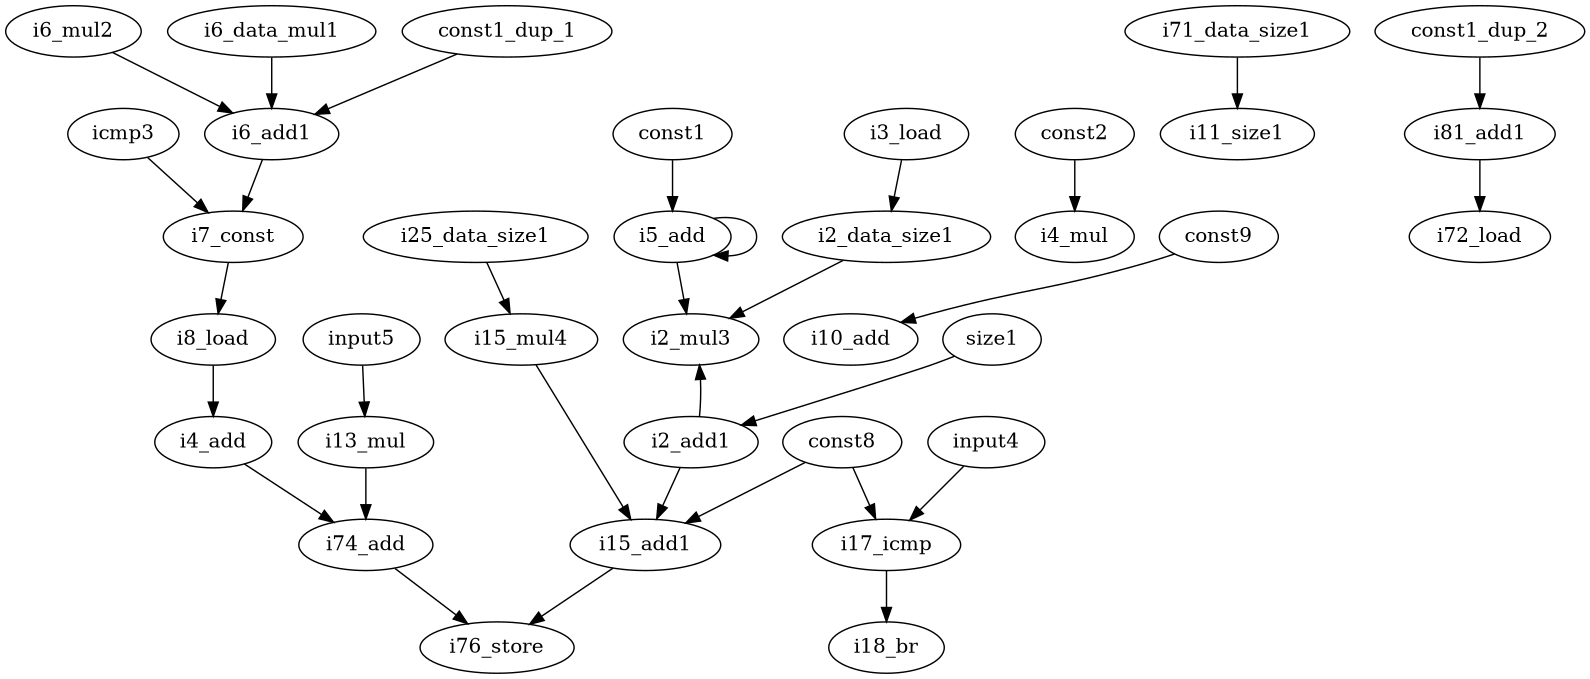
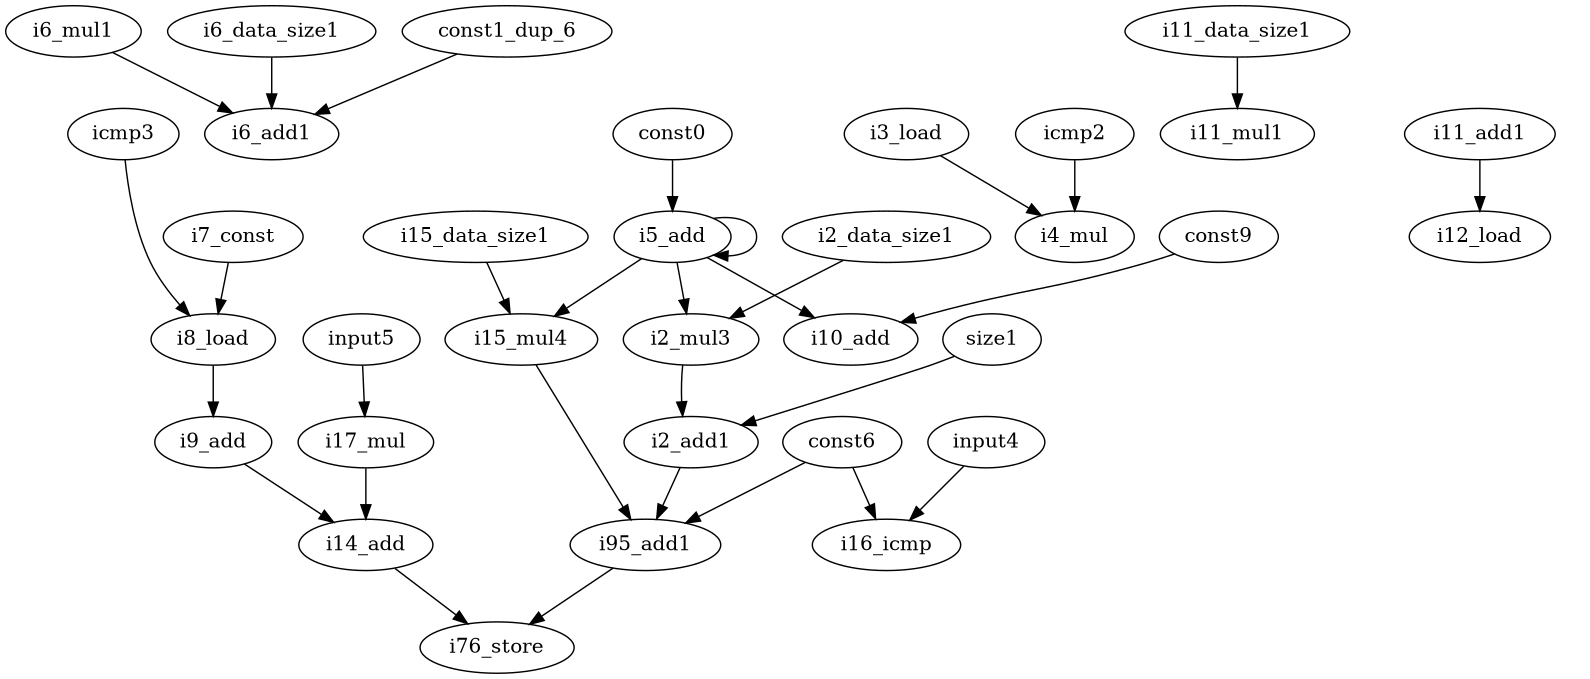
  digraph {
    node [opcode=const]
    edge [operand=any2input]
-   const0 [constVal=1 label=const1]
+   const0 [constVal=1]
    i5_add [opcode=add]
    n3 [label=i2_mul3 opcode=mul]
    i10_add [opcode=add]
    n5 [label=i15_mul4 opcode=mul]
    n6 [constVal=2560 label=size1]
    i2_add1 [opcode=add]
-   i15_add1 [opcode=add]
+   i15_add1 [opcode=add label=i95_add1]
    i2_data_size1 [constVal=4]
    i3_load [opcode=load]
    i4_mul [opcode=mul]
-   const2 [constVal=10]
-   i9_add [opcode=add label=i4_add]
-   i14_add [opcode=add label=i74_add]
-   i6_mul1 [opcode=mul label=i6_mul2]
+   const2 [constVal=10 label=icmp2]
+   i9_add [opcode=add]
+   i14_add [opcode=add]
+   i6_mul1 [opcode=mul]
    i6_add1 [opcode=add]
-   i17_icmp [opcode=icmp]
-   i18_br [opcode=io_width_1 original_opcode=br]
-   i6_data_size1 [constVal=4 label=i6_data_mul1]
+   i17_icmp [opcode=icmp label=i16_icmp]
+   i6_data_size1 [constVal=4]
    n20 [label=i7_const opcode=load]
    n21 [label=i8_load opcode=mul]
    n22 [constVal=20 label=icmp3]
    n23 [label=i76_store opcode=store]
    n24 [constVal=2 label=const9]
-   i11_mul1 [opcode=mul label=i11_size1]
-   i11_data_size1 [constVal=4 label=i71_data_size1]
-   i11_add1 [opcode=add label=i81_add1]
-   i12_load [opcode=load label=i72_load]
-   i13_mul [opcode=mul]
+   i11_mul1 [opcode=mul]
+   i11_data_size1 [constVal=4]
+   i11_add1 [opcode=add]
+   i12_load [opcode=load]
+   i13_mul [opcode=mul label=i17_mul]
    n30 [constVal=3 label=input5]
-   const6 [constVal=2816 label=const8]
-   i15_data_size1 [constVal=4 label=i25_data_size1]
+   const6 [constVal=2816]
+   i15_data_size1 [constVal=4]
    n33 [label=input4 opcode=input]
-   const1_dup_1 [constVal=2560]
-   const1_dup_2 [constVal=2560]
+   const1_dup_1 [constVal=2560 label=const1_dup_6]
    const0 -> i5_add
    i5_add -> i5_add
    i5_add -> n3
-   i2_add1 -> n3
+   i5_add -> i10_add
+   i5_add -> n5
+   n3 -> i2_add1
    n5 -> i15_add1
    n6 -> i2_add1
    i2_add1 -> i15_add1 [operand=addr]
    i15_add1 -> n23 [operand=addr]
    i2_data_size1 -> n3
-   i3_load -> i2_data_size1
+   i3_load -> i4_mul
    const2 -> i4_mul
    i9_add -> i14_add
    i14_add -> n23 [operand=data]
    i6_mul1 -> i6_add1
-   i6_add1 -> n20 [operand=addr]
-   i17_icmp -> i18_br [operand=branch_cond]
    i6_data_size1 -> i6_add1
    n20 -> n21
    n21 -> i9_add
-   n22 -> n20
+   n22 -> n21
    n24 -> i10_add
    i11_data_size1 -> i11_mul1
    i11_add1 -> i12_load [operand=addr]
    i13_mul -> i14_add
    n30 -> i13_mul
    const6 -> i15_add1
    const6 -> i17_icmp [operand=LHS]
    i15_data_size1 -> n5
    n33 -> i17_icmp [operand=RHS]
    const1_dup_1 -> i6_add1
-   const1_dup_2 -> i11_add1
  }
